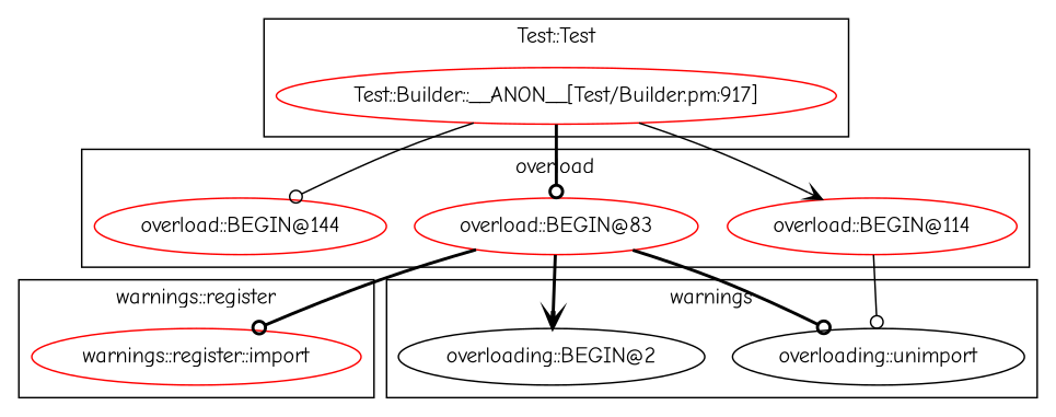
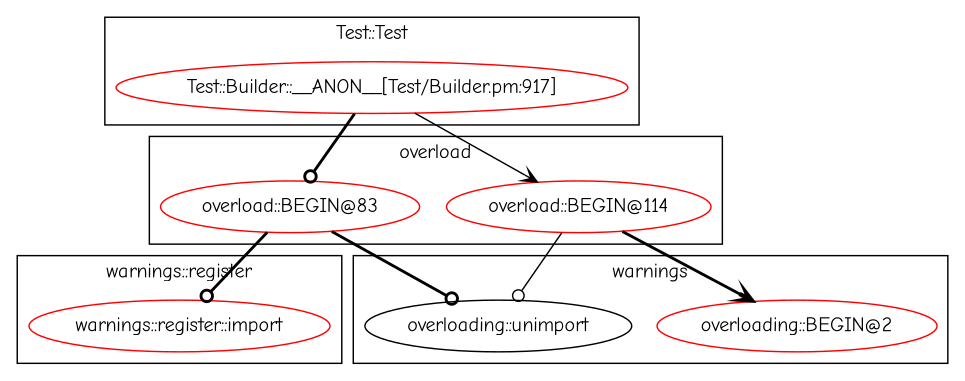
  digraph {
    fontname="Comic Neue"
    node [color=red fontname="Comic Neue"]
    edge [arrowhead=odot fontname="Comic Neue" style=bold]
    "warnings::register::import"
    "Test::Builder::__ANON__[Test/Builder.pm:917]"
    "overload::BEGIN@83"
    "overload::BEGIN@114"
-   "overload::BEGIN@144"
    "overloading::unimport" [color=black]
-   "overloading::BEGIN@2" [color=black]
+   "overloading::BEGIN@2"
    subgraph cluster_1 {
      label="warnings::register"
      "warnings::register::import"
    }
    subgraph cluster_2 {
      label="Test::Test"
      "Test::Builder::__ANON__[Test/Builder.pm:917]"
    }
    subgraph cluster_3 {
      label=overload
      "overload::BEGIN@83"
      "overload::BEGIN@114"
-     "overload::BEGIN@144"
    }
    subgraph cluster_4 {
      label=warnings
      "overloading::unimport"
      "overloading::BEGIN@2"
    }
    "Test::Builder::__ANON__[Test/Builder.pm:917]" -> "overload::BEGIN@83"
    "Test::Builder::__ANON__[Test/Builder.pm:917]" -> "overload::BEGIN@114" [arrowhead=vee style=solid]
-   "Test::Builder::__ANON__[Test/Builder.pm:917]" -> "overload::BEGIN@144" [style=solid]
    "overload::BEGIN@83" -> "warnings::register::import"
    "overload::BEGIN@83" -> "overloading::unimport"
-   "overload::BEGIN@83" -> "overloading::BEGIN@2" [arrowhead=vee]
+   "overload::BEGIN@114" -> "overloading::BEGIN@2" [arrowhead=vee]
    "overload::BEGIN@114" -> "overloading::unimport" [style=solid]
  }
